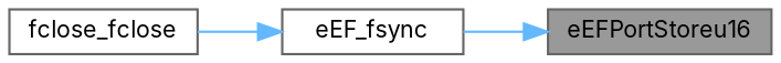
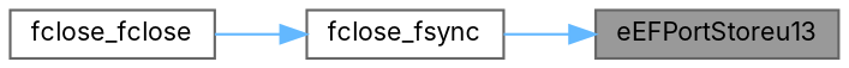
  digraph {
    fontname=Inter
    rankdir=RL
    node [color=grey40 fillcolor=white fontname=Inter fontsize=10 shape=box style=filled]
    edge [color=steelblue1 dir=back fontname=Inter fontsize=10 labelfontname=Helvetica labelfontsize=10 style=solid]
-   n1 [color=gray40 fillcolor=grey60 fontcolor=black height=0.2 label=eEFPortStoreu16 width=0.4]
-   n2 [height=0.2 label=eEF_fsync width=0.4]
+   n1 [color=gray40 fillcolor=grey60 fontcolor=black height=0.2 label=eEFPortStoreu13 width=0.4]
+   n2 [height=0.2 label=fclose_fsync width=0.4]
    n3 [height=0.2 label=fclose_fclose width=0.4]
    n1 -> n2
    n2 -> n3
  }
